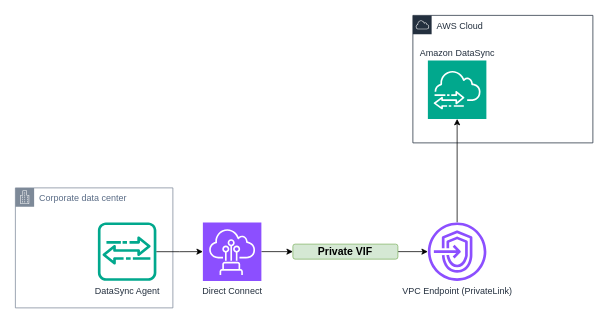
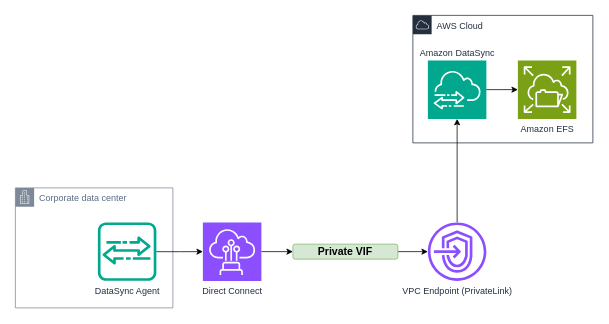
  <mxCell id="0" />
  <mxCell id="1" parent="0" />
  <mxCell id="2" value="Corporate data center" style="points=[[0,0],[0.25,0],[0.5,0],[0.75,0],[1,0],[1,0.25],[1,0.5],[1,0.75],[1,1],[0.75,1],[0.5,1],[0.25,1],[0,1],[0,0.75],[0,0.5],[0,0.25]];outlineConnect=0;gradientColor=none;html=1;whiteSpace=wrap;fontSize=12;fontStyle=0;container=1;pointerEvents=0;collapsible=0;recursiveResize=0;shape=mxgraph.aws4.group;grIcon=mxgraph.aws4.group_corporate_data_center;strokeColor=#7D8998;fillColor=none;verticalAlign=top;align=left;spacingLeft=30;fontColor=#5A6C86;dashed=0;" vertex="1" parent="1"><mxGeometry x="20" y="250" width="210" height="160" as="geometry" /></mxCell>
  <mxCell id="3" value="DataSync Agent" style="sketch=0;outlineConnect=0;fontColor=#232F3E;gradientColor=none;fillColor=#01A88D;strokeColor=none;dashed=0;verticalLabelPosition=bottom;verticalAlign=top;align=center;html=1;fontSize=12;fontStyle=0;aspect=fixed;shape=mxgraph.aws4.agent2;" vertex="1" parent="2"><mxGeometry x="110" y="46" width="78" height="78" as="geometry" /></mxCell>
  <mxCell id="4" style="edgeStyle=orthogonalEdgeStyle;rounded=0;orthogonalLoop=1;jettySize=auto;html=1;" edge="1" parent="1" source="5" target="13"><mxGeometry relative="1" as="geometry" /></mxCell>
  <mxCell id="5" value="Direct Connect" style="sketch=0;points=[[0,0,0],[0.25,0,0],[0.5,0,0],[0.75,0,0],[1,0,0],[0,1,0],[0.25,1,0],[0.5,1,0],[0.75,1,0],[1,1,0],[0,0.25,0],[0,0.5,0],[0,0.75,0],[1,0.25,0],[1,0.5,0],[1,0.75,0]];outlineConnect=0;fontColor=#232F3E;fillColor=#8C4FFF;strokeColor=#ffffff;dashed=0;verticalLabelPosition=bottom;verticalAlign=top;align=center;html=1;fontSize=12;fontStyle=0;aspect=fixed;shape=mxgraph.aws4.resourceIcon;resIcon=mxgraph.aws4.direct_connect;" vertex="1" parent="1"><mxGeometry x="270" y="296" width="78" height="78" as="geometry" /></mxCell>
  <mxCell id="6" value="AWS Cloud" style="points=[[0,0],[0.25,0],[0.5,0],[0.75,0],[1,0],[1,0.25],[1,0.5],[1,0.75],[1,1],[0.75,1],[0.5,1],[0.25,1],[0,1],[0,0.75],[0,0.5],[0,0.25]];outlineConnect=0;gradientColor=none;html=1;whiteSpace=wrap;fontSize=12;fontStyle=0;container=1;pointerEvents=0;collapsible=0;recursiveResize=0;shape=mxgraph.aws4.group;grIcon=mxgraph.aws4.group_aws_cloud;strokeColor=#232F3E;fillColor=none;verticalAlign=top;align=left;spacingLeft=30;fontColor=#232F3E;dashed=0;" vertex="1" parent="1"><mxGeometry x="550" y="20" width="240" height="170" as="geometry" /></mxCell>
  <mxCell id="7" value="Amazon DataSync" style="sketch=0;points=[[0,0,0],[0.25,0,0],[0.5,0,0],[0.75,0,0],[1,0,0],[0,1,0],[0.25,1,0],[0.5,1,0],[0.75,1,0],[1,1,0],[0,0.25,0],[0,0.5,0],[0,0.75,0],[1,0.25,0],[1,0.5,0],[1,0.75,0]];outlineConnect=0;fontColor=#232F3E;fillColor=#01A88D;strokeColor=#ffffff;dashed=0;verticalLabelPosition=top;verticalAlign=bottom;align=center;html=1;fontSize=12;fontStyle=0;aspect=fixed;shape=mxgraph.aws4.resourceIcon;resIcon=mxgraph.aws4.datasync;labelPosition=center;" vertex="1" parent="6"><mxGeometry x="20" y="60" width="78" height="78" as="geometry" /></mxCell>
+ <mxCell id="8" value="Amazon EFS" style="sketch=0;points=[[0,0,0],[0.25,0,0],[0.5,0,0],[0.75,0,0],[1,0,0],[0,1,0],[0.25,1,0],[0.5,1,0],[0.75,1,0],[1,1,0],[0,0.25,0],[0,0.5,0],[0,0.75,0],[1,0.25,0],[1,0.5,0],[1,0.75,0]];outlineConnect=0;fontColor=#232F3E;fillColor=#7AA116;strokeColor=#ffffff;dashed=0;verticalLabelPosition=bottom;verticalAlign=top;align=center;html=1;fontSize=12;fontStyle=0;aspect=fixed;shape=mxgraph.aws4.resourceIcon;resIcon=mxgraph.aws4.elastic_file_system;" vertex="1" parent="6"><mxGeometry x="140" y="60" width="78" height="78" as="geometry" /></mxCell>
+ <mxCell id="9" style="edgeStyle=orthogonalEdgeStyle;rounded=0;orthogonalLoop=1;jettySize=auto;html=1;entryX=0;entryY=0.5;entryDx=0;entryDy=0;entryPerimeter=0;" edge="1" parent="6" source="7" target="8"><mxGeometry relative="1" as="geometry" /></mxCell>
  <mxCell id="10" style="edgeStyle=orthogonalEdgeStyle;rounded=0;orthogonalLoop=1;jettySize=auto;html=1;" edge="1" parent="1" source="11" target="7"><mxGeometry relative="1" as="geometry" /></mxCell>
  <mxCell id="11" value="VPC Endpoint (PrivateLink)" style="sketch=0;outlineConnect=0;fontColor=#232F3E;gradientColor=none;fillColor=#8C4FFF;strokeColor=none;dashed=0;verticalLabelPosition=bottom;verticalAlign=top;align=center;html=1;fontSize=12;fontStyle=0;aspect=fixed;pointerEvents=1;shape=mxgraph.aws4.endpoints;" vertex="1" parent="1"><mxGeometry x="570" y="296" width="78" height="78" as="geometry" /></mxCell>
  <mxCell id="12" style="edgeStyle=orthogonalEdgeStyle;rounded=0;orthogonalLoop=1;jettySize=auto;html=1;" edge="1" parent="1" source="13" target="11"><mxGeometry relative="1" as="geometry" /></mxCell>
  <mxCell id="13" value="Private VIF" style="whiteSpace=wrap;html=1;fillColor=#d5e8d4;strokeColor=#82b366;fontStyle=1;fontSize=14;rounded=1;" vertex="1" parent="1"><mxGeometry x="390" y="325" width="140" height="20" as="geometry" /></mxCell>
  <mxCell id="14" style="edgeStyle=orthogonalEdgeStyle;rounded=0;orthogonalLoop=1;jettySize=auto;html=1;" edge="1" parent="1" source="3" target="5"><mxGeometry relative="1" as="geometry" /></mxCell>
